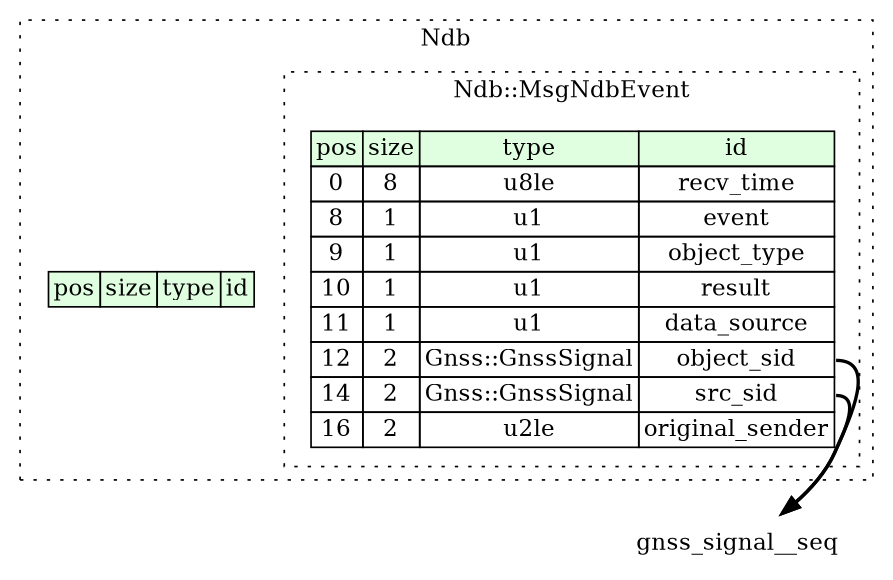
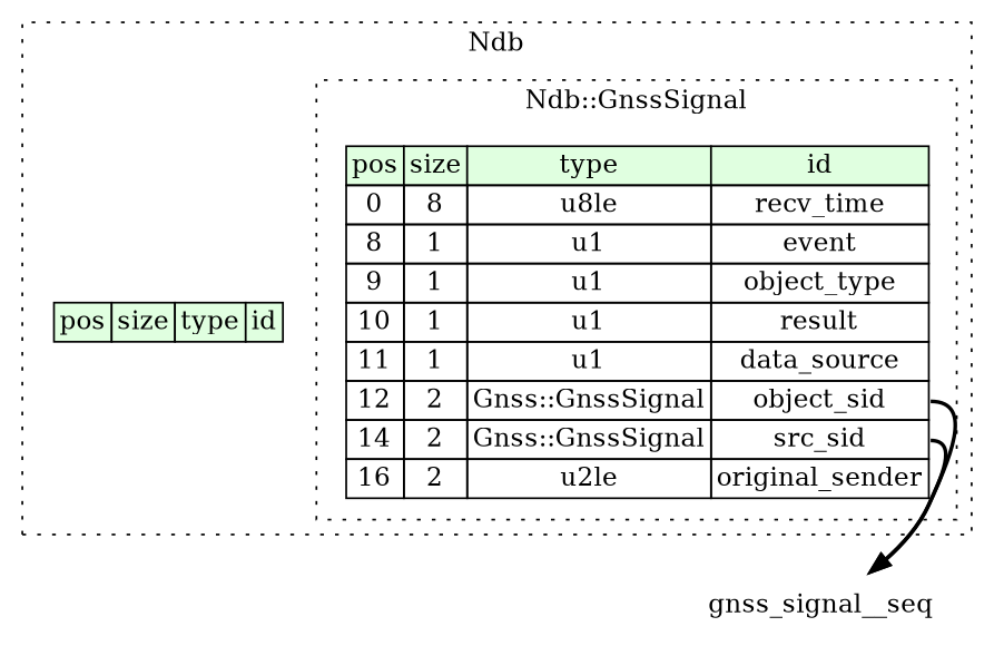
  digraph {
    rankdir=TB
    node [shape=plaintext]
    edge [style=bold]
    n1 [label=<<TABLE BORDER="0" CELLBORDER="1" CELLSPACING="0"> 				<TR><TD BGCOLOR="#E0FFE0">pos</TD><TD BGCOLOR="#E0FFE0">size</TD><TD BGCOLOR="#E0FFE0">type</TD><TD BGCOLOR="#E0FFE0">id</TD></TR> 				<TR><TD PORT="recv_time_pos">0</TD><TD PORT="recv_time_size">8</TD><TD>u8le</TD><TD PORT="recv_time_type">recv_time</TD></TR> 				<TR><TD PORT="event_pos">8</TD><TD PORT="event_size">1</TD><TD>u1</TD><TD PORT="event_type">event</TD></TR> 				<TR><TD PORT="object_type_pos">9</TD><TD PORT="object_type_size">1</TD><TD>u1</TD><TD PORT="object_type_type">object_type</TD></TR> 				<TR><TD PORT="result_pos">10</TD><TD PORT="result_size">1</TD><TD>u1</TD><TD PORT="result_type">result</TD></TR> 				<TR><TD PORT="data_source_pos">11</TD><TD PORT="data_source_size">1</TD><TD>u1</TD><TD PORT="data_source_type">data_source</TD></TR> 				<TR><TD PORT="object_sid_pos">12</TD><TD PORT="object_sid_size">2</TD><TD>Gnss::GnssSignal</TD><TD PORT="object_sid_type">object_sid</TD></TR> 				<TR><TD PORT="src_sid_pos">14</TD><TD PORT="src_sid_size">2</TD><TD>Gnss::GnssSignal</TD><TD PORT="src_sid_type">src_sid</TD></TR> 				<TR><TD PORT="original_sender_pos">16</TD><TD PORT="original_sender_size">2</TD><TD>u2le</TD><TD PORT="original_sender_type">original_sender</TD></TR> 			</TABLE>>]
    n2 [label=<<TABLE BORDER="0" CELLBORDER="1" CELLSPACING="0"> 			<TR><TD BGCOLOR="#E0FFE0">pos</TD><TD BGCOLOR="#E0FFE0">size</TD><TD BGCOLOR="#E0FFE0">type</TD><TD BGCOLOR="#E0FFE0">id</TD></TR> 		</TABLE>>]
    gnss_signal__seq
    subgraph cluster_1 {
      label=Ndb
      style=dotted
      n2
      subgraph cluster_2 {
-       label="Ndb::MsgNdbEvent"
+       label="Ndb::GnssSignal"
        style=dotted
        n1
      }
    }
    n1 -> gnss_signal__seq [tailport=object_sid_type]
    n1 -> gnss_signal__seq [tailport=src_sid_type]
  }
